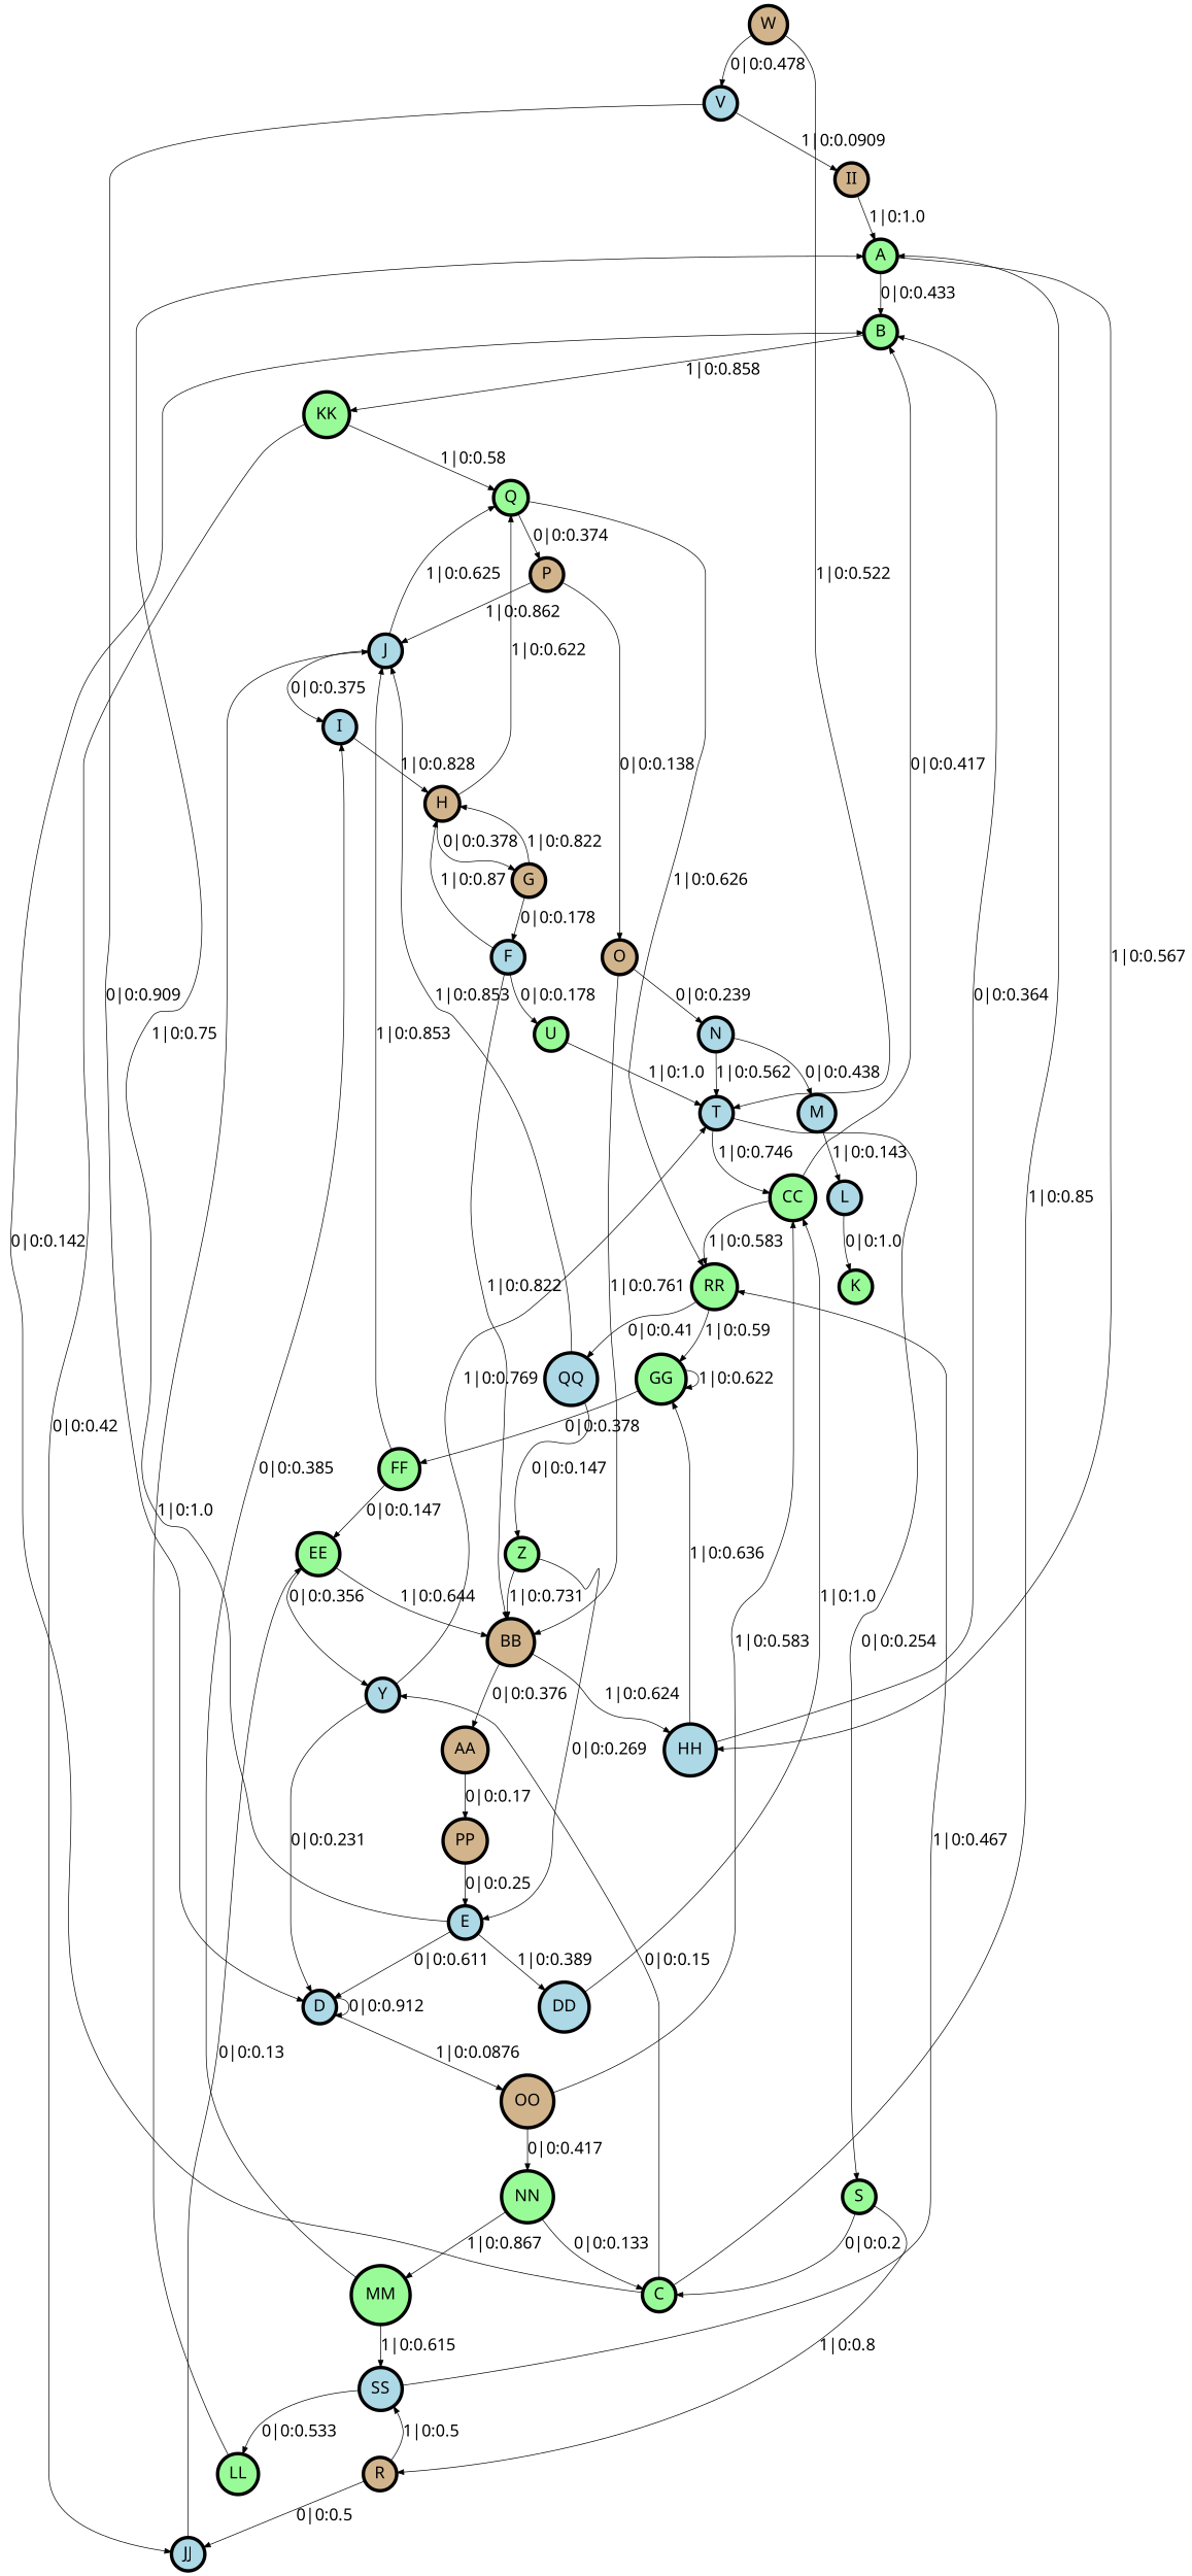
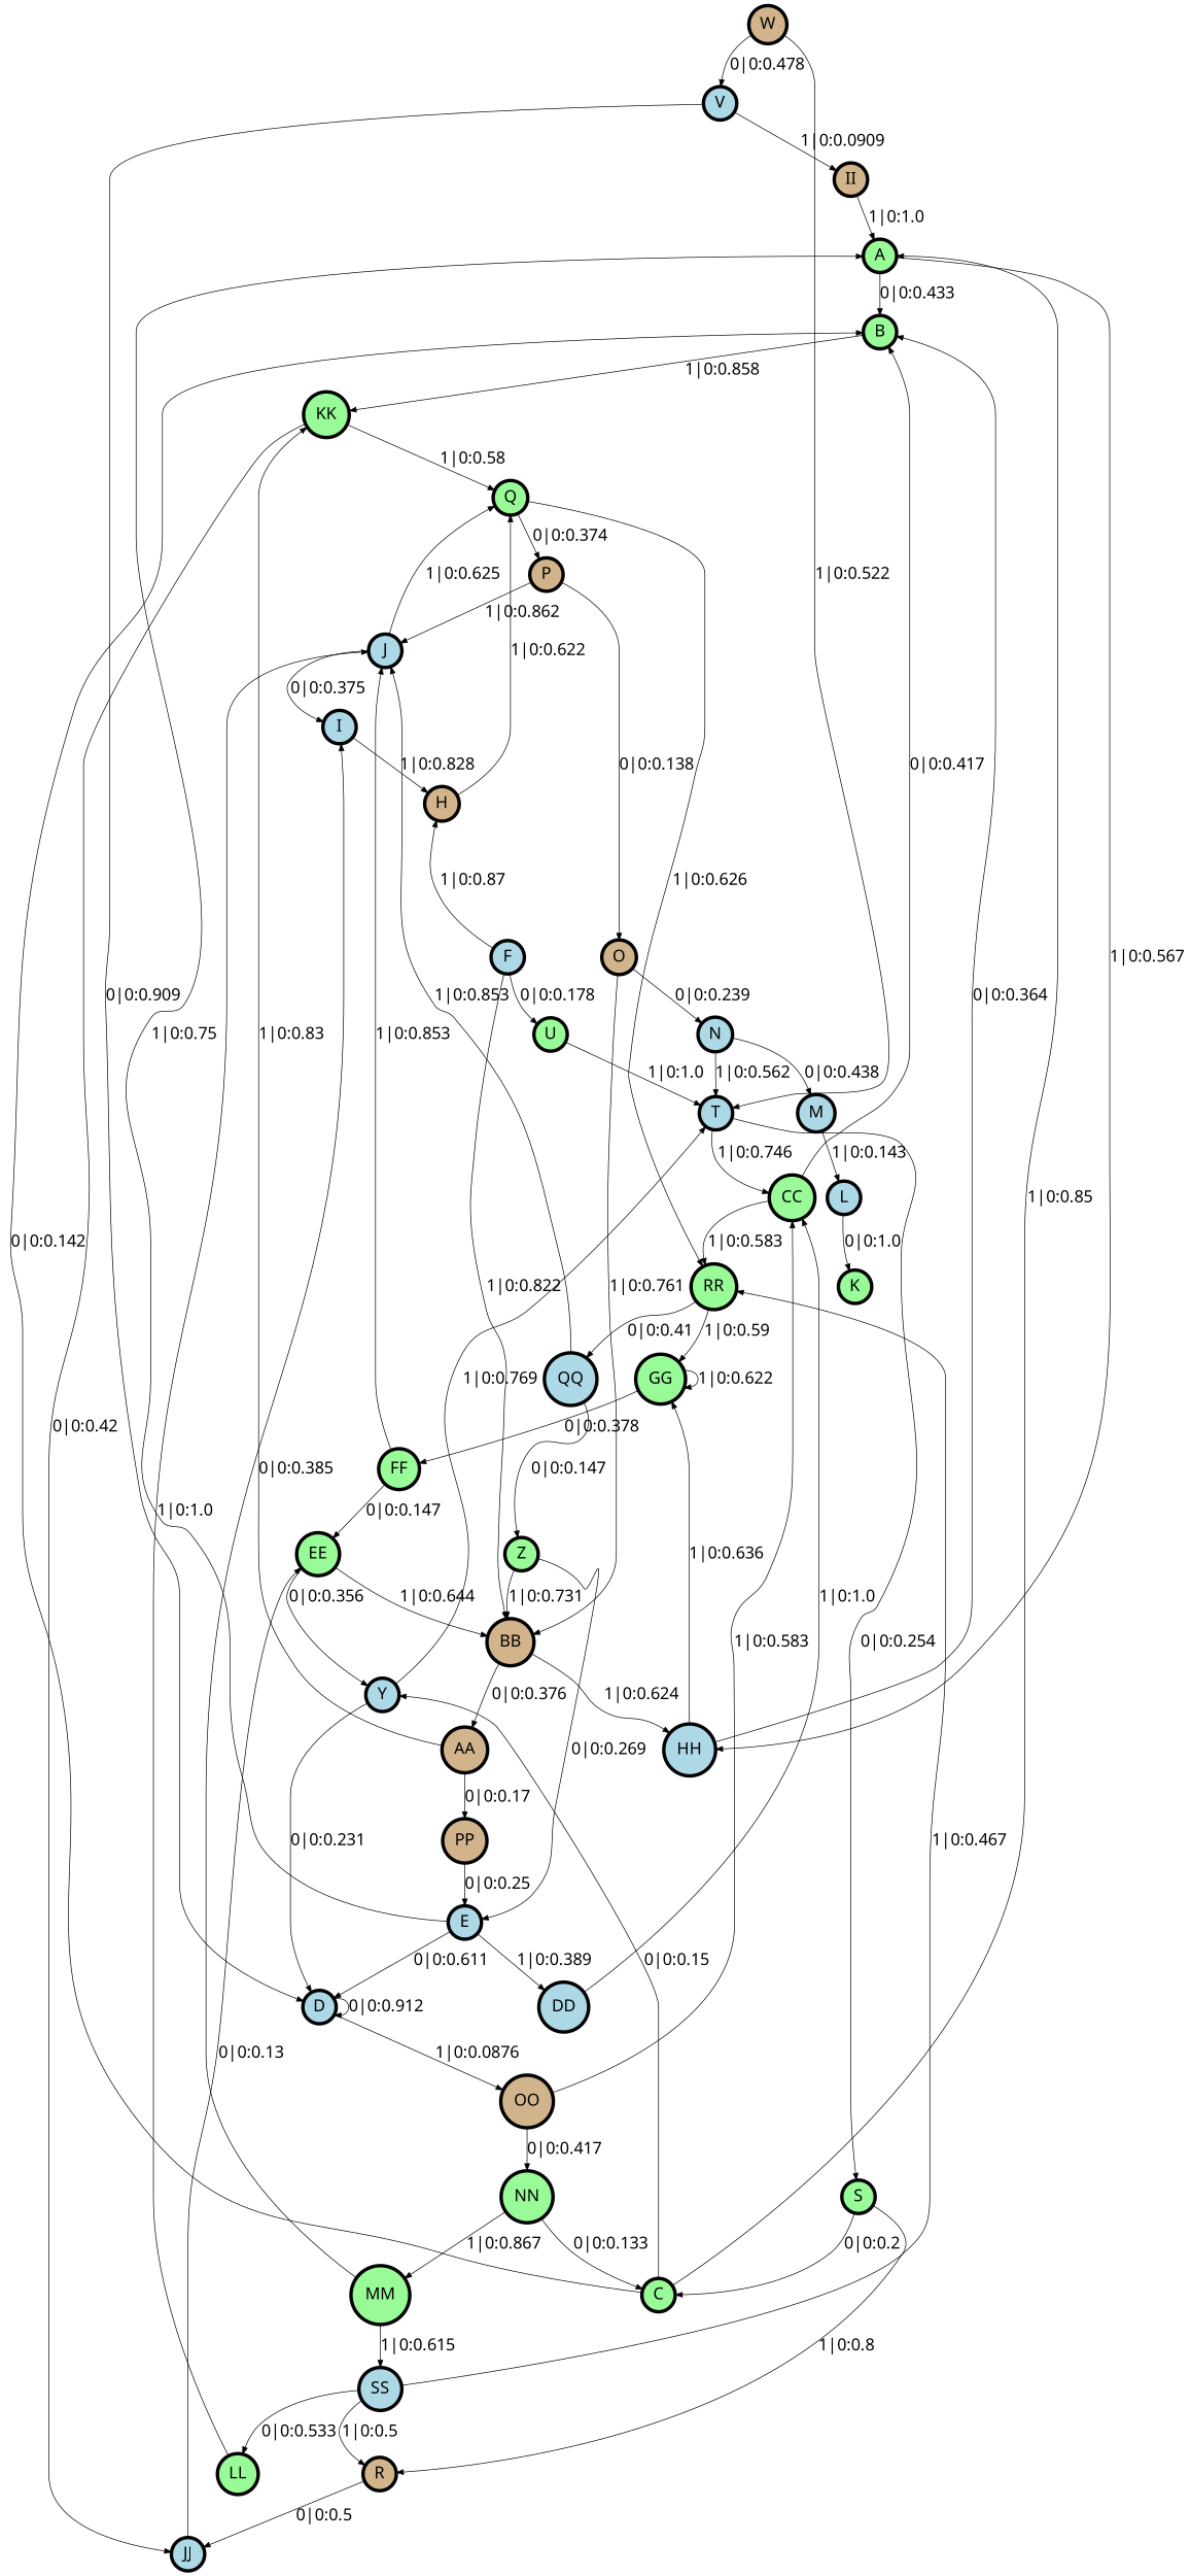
  digraph {
    fontname="CMU Serif Roman"
    node [fillcolor=palegreen fontname="CMU Serif Roman" fontsize=24 penwidth=5 shape=circle style=filled]
    edge [fontname="CMU Serif Roman" fontsize=24]
    A
    B
    HH [fillcolor=lightblue]
    KK
    GG
    C
    Y [fillcolor=lightblue]
    Q
    JJ [fillcolor=lightblue]
    FF
    D [fillcolor=lightblue]
    T [fillcolor=lightblue]
    P [fillcolor=tan]
    RR
    EE
    OO [fillcolor=tan]
    CC
    S
    NN
    MM
    E [fillcolor=lightblue]
    DD [fillcolor=lightblue]
    F [fillcolor=lightblue]
    U
    BB [fillcolor=tan]
    H [fillcolor=tan]
    AA [fillcolor=tan]
    PP [fillcolor=tan]
-   G [fillcolor=tan]
    J [fillcolor=lightblue]
    O [fillcolor=tan]
    QQ [fillcolor=lightblue]
    I [fillcolor=lightblue]
    W [fillcolor=tan]
    V [fillcolor=lightblue]
    SS [fillcolor=lightblue]
    LL
    L [fillcolor=lightblue]
    K
    M [fillcolor=lightblue]
    N [fillcolor=lightblue]
    R [fillcolor=tan]
    Z
    II [fillcolor=tan]
    A -> B [label="0|0:0.433\l"]
    A -> HH [label="1|0:0.567\l"]
    B -> KK [label="1|0:0.858\l"]
    HH -> B [label="0|0:0.364\l"]
    HH -> GG [label="1|0:0.636\l"]
    KK -> Q [label="1|0:0.58\l"]
    KK -> JJ [label="0|0:0.42\l"]
    GG -> GG [label="1|0:0.622\l"]
    GG -> FF [label="0|0:0.378\l"]
    C -> A [label="1|0:0.85\l"]
    C -> B [label="0|0:0.142\l"]
    C -> Y [label="0|0:0.15\l"]
    Y -> D [label="0|0:0.231\l"]
    Y -> T [label="1|0:0.769\l"]
    Q -> P [label="0|0:0.374\l"]
    Q -> RR [label="1|0:0.626\l"]
    JJ -> EE [label="0|0:0.13\l"]
    FF -> EE [label="0|0:0.147\l"]
    FF -> J [label="1|0:0.853\l"]
    D -> D [label="0|0:0.912\l"]
    D -> OO [label="1|0:0.0876\l"]
    T -> CC [label="1|0:0.746\l"]
    T -> S [label="0|0:0.254\l"]
    P -> J [label="1|0:0.862\l"]
    P -> O [label="0|0:0.138\l"]
    RR -> GG [label="1|0:0.59\l"]
    RR -> QQ [label="0|0:0.41\l"]
    EE -> Y [label="0|0:0.356\l"]
    EE -> BB [label="1|0:0.644\l"]
    OO -> CC [label="1|0:0.583\l"]
    OO -> NN [label="0|0:0.417\l"]
    CC -> B [label="0|0:0.417\l"]
    CC -> RR [label="1|0:0.583\l"]
    S -> C [label="0|0:0.2\l"]
    S -> R [label="1|0:0.8\l"]
    NN -> C [label="0|0:0.133\l"]
    NN -> MM [label="1|0:0.867\l"]
    MM -> I [label="0|0:0.385\l"]
    MM -> SS [label="1|0:0.615\l"]
    E -> A [label="1|0:0.75\l"]
    E -> D [label="0|0:0.611\l"]
    E -> DD [label="1|0:0.389\l"]
    DD -> CC [label="1|0:1.0\l"]
    F -> U [label="0|0:0.178\l"]
    F -> BB [label="1|0:0.822\l"]
    F -> H [label="1|0:0.87\l"]
    U -> T [label="1|0:1.0\l"]
    BB -> HH [label="1|0:0.624\l"]
    BB -> AA [label="0|0:0.376\l"]
    H -> Q [label="1|0:0.622\l"]
-   H -> G [label="0|0:0.378\l"]
+   AA -> KK [label="1|0:0.83\l"]
    AA -> PP [label="0|0:0.17\l"]
    PP -> E [label="0|0:0.25\l"]
-   G -> F [label="0|0:0.178\l"]
-   G -> H [label="1|0:0.822\l"]
    J -> Q [label="1|0:0.625\l"]
    J -> I [label="0|0:0.375\l"]
    O -> BB [label="1|0:0.761\l"]
    O -> N [label="0|0:0.239\l"]
    QQ -> J [label="1|0:0.853\l"]
    QQ -> Z [label="0|0:0.147\l"]
    I -> H [label="1|0:0.828\l"]
    W -> T [label="1|0:0.522\l"]
    W -> V [label="0|0:0.478\l"]
    V -> D [label="0|0:0.909\l"]
    V -> II [label="1|0:0.0909\l"]
    SS -> RR [label="1|0:0.467\l"]
    SS -> LL [label="0|0:0.533\l"]
    LL -> J [label="1|0:1.0\l"]
    L -> K [label="0|0:1.0\l"]
    M -> L [label="1|0:0.143\l"]
    N -> T [label="1|0:0.562\l"]
    N -> M [label="0|0:0.438\l"]
    R -> JJ [label="0|0:0.5\l"]
-   R -> SS [label="1|0:0.5\l"]
+   SS -> R [label="1|0:0.5\l"]
    Z -> E [label="0|0:0.269\l"]
    Z -> BB [label="1|0:0.731\l"]
    II -> A [label="1|0:1.0\l"]
  }
